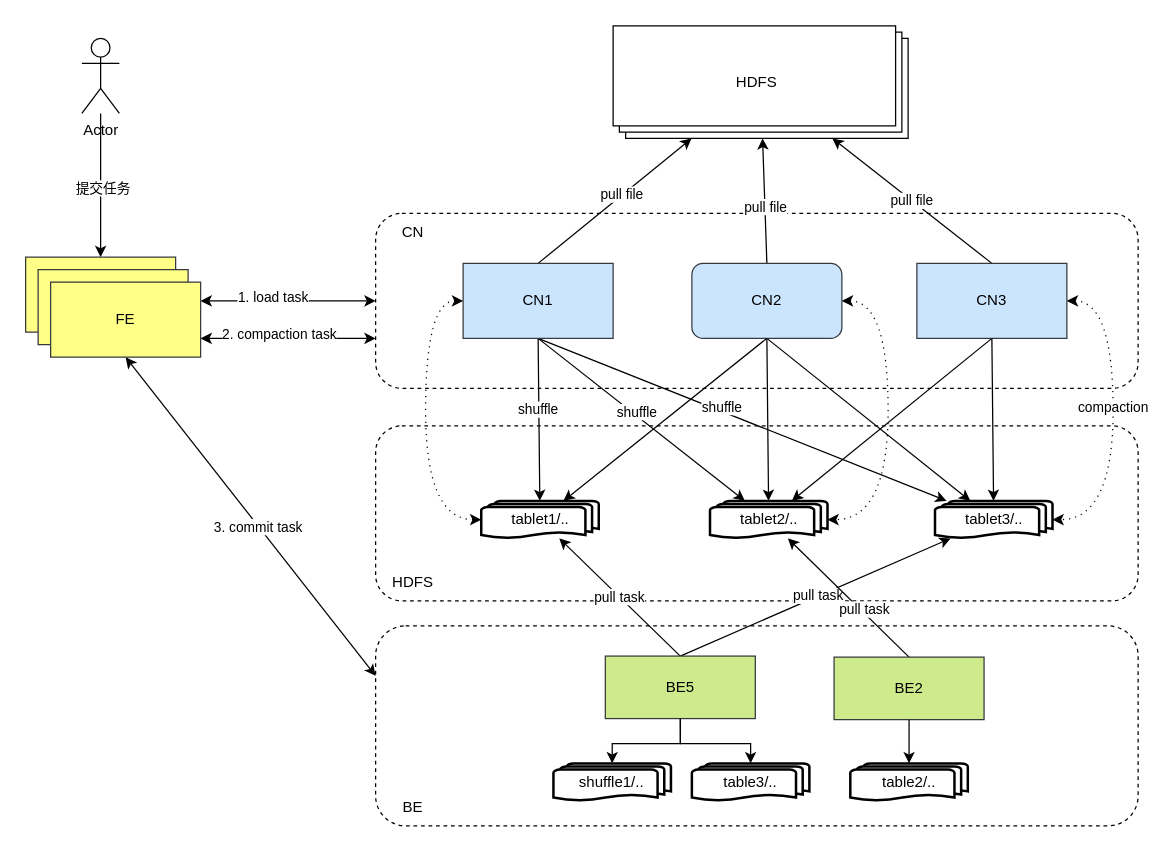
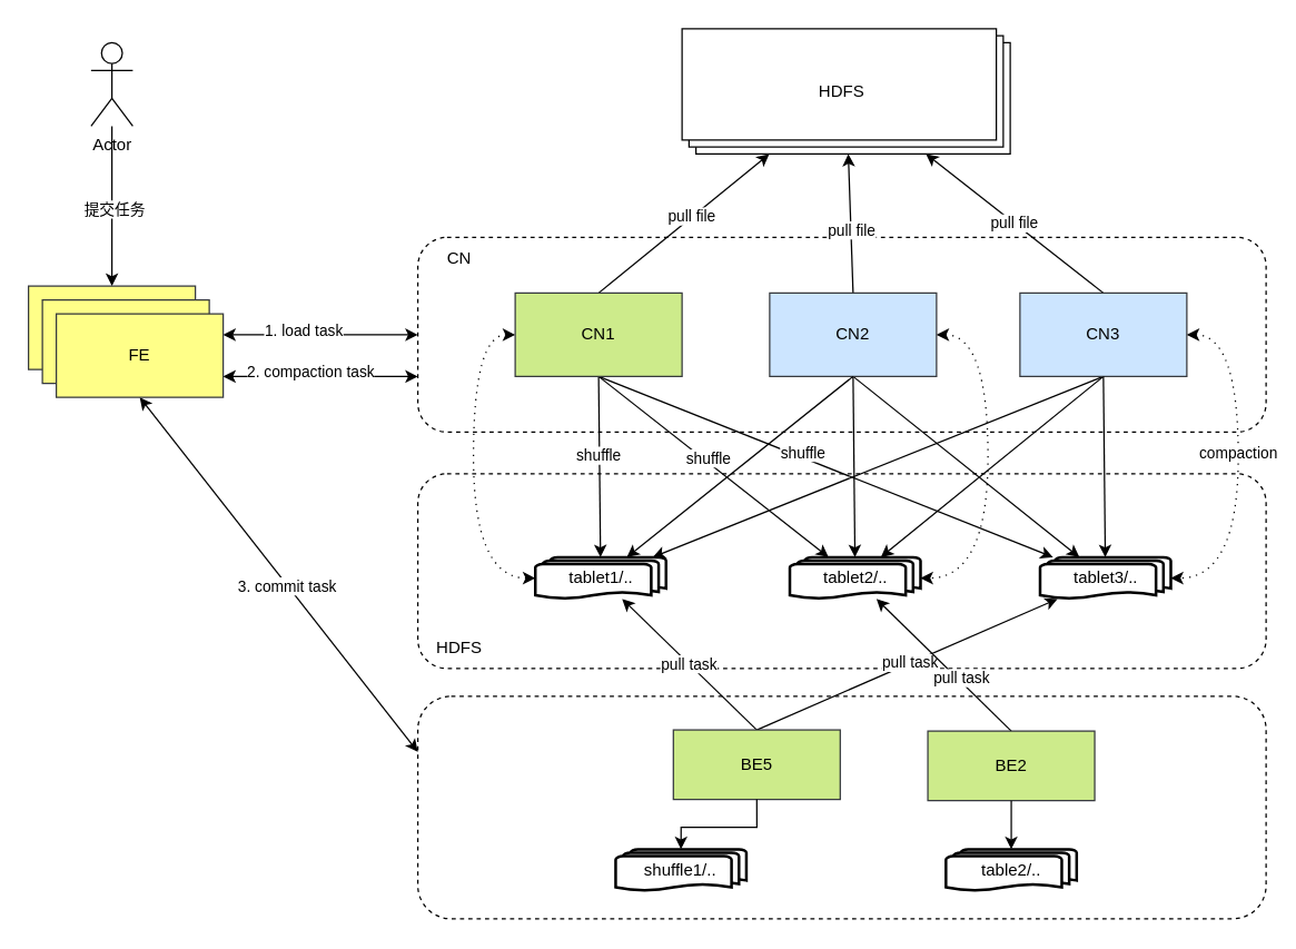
  <mxCell id="0" />
  <mxCell id="1" parent="0" />
  <mxCell id="2" value="" style="rounded=1;whiteSpace=wrap;html=1;dashed=1;" vertex="1" parent="1"><mxGeometry x="300" y="340" width="610" height="140" as="geometry" /></mxCell>
  <mxCell id="3" value="" style="rounded=1;whiteSpace=wrap;html=1;dashed=1;" vertex="1" parent="1"><mxGeometry x="300" y="170" width="610" height="140" as="geometry" /></mxCell>
  <mxCell id="4" style="rounded=0;orthogonalLoop=1;jettySize=auto;html=1;exitX=0.5;exitY=1;exitDx=0;exitDy=0;" edge="1" parent="1" source="12" target="22"><mxGeometry relative="1" as="geometry" /></mxCell>
  <mxCell id="5" value="shuffle" style="edgeLabel;html=1;align=center;verticalAlign=middle;resizable=0;points=[];" vertex="1" connectable="0" parent="4"><mxGeometry x="-0.14" y="-1" relative="1" as="geometry"><mxPoint as="offset" /></mxGeometry></mxCell>
  <mxCell id="6" style="rounded=0;orthogonalLoop=1;jettySize=auto;html=1;exitX=0.5;exitY=1;exitDx=0;exitDy=0;" edge="1" parent="1" source="12" target="23"><mxGeometry relative="1" as="geometry" /></mxCell>
  <mxCell id="7" value="shuffle" style="edgeLabel;html=1;align=center;verticalAlign=middle;resizable=0;points=[];" vertex="1" connectable="0" parent="6"><mxGeometry x="-0.07" y="2" relative="1" as="geometry"><mxPoint as="offset" /></mxGeometry></mxCell>
  <mxCell id="8" style="rounded=0;orthogonalLoop=1;jettySize=auto;html=1;exitX=0.5;exitY=1;exitDx=0;exitDy=0;" edge="1" parent="1" source="12" target="24"><mxGeometry relative="1" as="geometry" /></mxCell>
  <mxCell id="9" value="shuffle" style="edgeLabel;html=1;align=center;verticalAlign=middle;resizable=0;points=[];" vertex="1" connectable="0" parent="8"><mxGeometry x="-0.113" y="3" relative="1" as="geometry"><mxPoint as="offset" /></mxGeometry></mxCell>
  <mxCell id="10" style="rounded=0;orthogonalLoop=1;jettySize=auto;html=1;exitX=0.5;exitY=0;exitDx=0;exitDy=0;" edge="1" parent="1" source="12" target="49"><mxGeometry relative="1" as="geometry" /></mxCell>
  <mxCell id="11" value="pull file" style="edgeLabel;html=1;align=center;verticalAlign=middle;resizable=0;points=[];" vertex="1" connectable="0" parent="10"><mxGeometry x="0.103" y="1" relative="1" as="geometry"><mxPoint as="offset" /></mxGeometry></mxCell>
- <mxCell id="12" value="CN1" style="rounded=0;whiteSpace=wrap;html=1;fillColor=#cce5ff;strokeColor=#36393d;" vertex="1" parent="1"><mxGeometry x="370" y="210" width="120" height="60" as="geometry" /></mxCell>
+ <mxCell id="12" value="CN1" style="rounded=0;whiteSpace=wrap;html=1;fillColor=#cdeb8b;strokeColor=#36393d;" vertex="1" parent="1"><mxGeometry x="370" y="210" width="120" height="60" as="geometry" /></mxCell>
  <mxCell id="13" style="rounded=0;orthogonalLoop=1;jettySize=auto;html=1;exitX=0.5;exitY=1;exitDx=0;exitDy=0;" edge="1" parent="1" source="17" target="23"><mxGeometry relative="1" as="geometry" /></mxCell>
  <mxCell id="14" style="rounded=0;orthogonalLoop=1;jettySize=auto;html=1;exitX=0.5;exitY=1;exitDx=0;exitDy=0;" edge="1" parent="1" source="17" target="24"><mxGeometry relative="1" as="geometry" /></mxCell>
  <mxCell id="15" style="rounded=0;orthogonalLoop=1;jettySize=auto;html=1;exitX=0.5;exitY=0;exitDx=0;exitDy=0;" edge="1" parent="1" source="17" target="49"><mxGeometry relative="1" as="geometry" /></mxCell>
  <mxCell id="16" value="pull file" style="edgeLabel;html=1;align=center;verticalAlign=middle;resizable=0;points=[];" vertex="1" connectable="0" parent="15"><mxGeometry x="-0.08" relative="1" as="geometry"><mxPoint as="offset" /></mxGeometry></mxCell>
- <mxCell id="17" value="CN2" style="whiteSpace=wrap;html=1;fillColor=#cce5ff;strokeColor=#36393d;rounded=1;" vertex="1" parent="1"><mxGeometry x="553" y="210" width="120" height="60" as="geometry" /></mxCell>
+ <mxCell id="17" value="CN2" style="rounded=0;whiteSpace=wrap;html=1;fillColor=#cce5ff;strokeColor=#36393d;" vertex="1" parent="1"><mxGeometry x="553" y="210" width="120" height="60" as="geometry" /></mxCell>
+ <mxCell id="18" style="rounded=0;orthogonalLoop=1;jettySize=auto;html=1;exitX=0.5;exitY=1;exitDx=0;exitDy=0;" edge="1" parent="1" source="21" target="22"><mxGeometry relative="1" as="geometry" /></mxCell>
  <mxCell id="19" style="rounded=0;orthogonalLoop=1;jettySize=auto;html=1;exitX=0.5;exitY=1;exitDx=0;exitDy=0;" edge="1" parent="1" source="21" target="23"><mxGeometry relative="1" as="geometry" /></mxCell>
  <mxCell id="20" value="pull file" style="rounded=0;orthogonalLoop=1;jettySize=auto;html=1;exitX=0.5;exitY=0;exitDx=0;exitDy=0;" edge="1" parent="1" source="21" target="49"><mxGeometry relative="1" as="geometry" /></mxCell>
  <mxCell id="21" value="CN3" style="rounded=0;whiteSpace=wrap;html=1;fillColor=#cce5ff;strokeColor=#36393d;" vertex="1" parent="1"><mxGeometry x="733" y="210" width="120" height="60" as="geometry" /></mxCell>
  <mxCell id="22" value="tablet1/.." style="strokeWidth=2;html=1;shape=mxgraph.flowchart.multi-document;whiteSpace=wrap;" vertex="1" parent="1"><mxGeometry x="384.5" y="400" width="94" height="30" as="geometry" /></mxCell>
  <mxCell id="23" value="tablet2/.." style="strokeWidth=2;html=1;shape=mxgraph.flowchart.multi-document;whiteSpace=wrap;" vertex="1" parent="1"><mxGeometry x="567.5" y="400" width="94" height="30" as="geometry" /></mxCell>
  <mxCell id="24" value="tablet3/.." style="strokeWidth=2;html=1;shape=mxgraph.flowchart.multi-document;whiteSpace=wrap;" vertex="1" parent="1"><mxGeometry x="747.5" y="400" width="94" height="30" as="geometry" /></mxCell>
  <mxCell id="25" style="rounded=0;orthogonalLoop=1;jettySize=auto;html=1;exitX=0.5;exitY=1;exitDx=0;exitDy=0;" edge="1" parent="1" source="17" target="22"><mxGeometry relative="1" as="geometry" /></mxCell>
  <mxCell id="26" style="rounded=0;orthogonalLoop=1;jettySize=auto;html=1;exitX=0.5;exitY=1;exitDx=0;exitDy=0;" edge="1" parent="1" source="21" target="24"><mxGeometry relative="1" as="geometry" /></mxCell>
  <mxCell id="27" value="" style="edgeStyle=orthogonalEdgeStyle;rounded=0;orthogonalLoop=1;jettySize=auto;html=1;exitX=0;exitY=0.5;exitDx=0;exitDy=0;entryX=0;entryY=0.5;entryDx=0;entryDy=0;entryPerimeter=0;dashed=1;curved=1;dashPattern=1 4;startArrow=classic;startFill=1;" edge="1" parent="1" source="12" target="22"><mxGeometry relative="1" as="geometry"><Array as="points"><mxPoint x="340" y="240" /><mxPoint x="340" y="415" /></Array></mxGeometry></mxCell>
  <mxCell id="28" value="compaction" style="edgeLabel;html=1;align=center;verticalAlign=middle;resizable=0;points=[];" vertex="1" connectable="0" parent="27"><mxGeometry x="-0.07" y="-1" relative="1" as="geometry"><mxPoint x="-10" y="254" as="offset" /></mxGeometry></mxCell>
  <mxCell id="29" style="edgeStyle=orthogonalEdgeStyle;rounded=0;orthogonalLoop=1;jettySize=auto;html=1;exitX=1;exitY=0.5;exitDx=0;exitDy=0;entryX=1;entryY=0.5;entryDx=0;entryDy=0;entryPerimeter=0;dashed=1;dashPattern=1 4;startArrow=classic;startFill=1;curved=1;" edge="1" parent="1" source="21" target="24"><mxGeometry relative="1" as="geometry"><Array as="points"><mxPoint x="890" y="240" /><mxPoint x="890" y="415" /></Array></mxGeometry></mxCell>
  <mxCell id="30" value="compaction" style="edgeLabel;html=1;align=center;verticalAlign=middle;resizable=0;points=[];" vertex="1" connectable="0" parent="29"><mxGeometry x="-0.071" y="-1" relative="1" as="geometry"><mxPoint as="offset" /></mxGeometry></mxCell>
  <mxCell id="31" style="edgeStyle=orthogonalEdgeStyle;rounded=0;orthogonalLoop=1;jettySize=auto;html=1;exitX=1;exitY=0.5;exitDx=0;exitDy=0;entryX=1;entryY=0.5;entryDx=0;entryDy=0;entryPerimeter=0;dashed=1;dashPattern=1 4;startArrow=classic;startFill=1;curved=1;" edge="1" parent="1" source="17" target="23"><mxGeometry relative="1" as="geometry"><Array as="points"><mxPoint x="710" y="240" /><mxPoint x="710" y="415" /></Array></mxGeometry></mxCell>
  <mxCell id="32" value="" style="rounded=1;whiteSpace=wrap;html=1;dashed=1;" vertex="1" parent="1"><mxGeometry x="300" y="500" width="610" height="160" as="geometry" /></mxCell>
  <mxCell id="33" value="pull task" style="rounded=0;orthogonalLoop=1;jettySize=auto;html=1;exitX=0.5;exitY=0;exitDx=0;exitDy=0;" edge="1" parent="1" source="37" target="22"><mxGeometry relative="1" as="geometry" /></mxCell>
  <mxCell id="34" style="rounded=0;orthogonalLoop=1;jettySize=auto;html=1;exitX=0.5;exitY=0;exitDx=0;exitDy=0;" edge="1" parent="1" source="37" target="24"><mxGeometry relative="1" as="geometry" /></mxCell>
  <mxCell id="35" value="pull task" style="edgeLabel;html=1;align=center;verticalAlign=middle;resizable=0;points=[];" vertex="1" connectable="0" parent="34"><mxGeometry x="0.019" y="1" relative="1" as="geometry"><mxPoint as="offset" /></mxGeometry></mxCell>
- <mxCell id="36" style="edgeStyle=orthogonalEdgeStyle;rounded=0;orthogonalLoop=1;jettySize=auto;html=1;exitX=0.5;exitY=1;exitDx=0;exitDy=0;" edge="1" parent="1" source="37" target="48"><mxGeometry relative="1" as="geometry" /></mxCell>
  <mxCell id="37" value="BE5" style="rounded=0;whiteSpace=wrap;html=1;fillColor=#cdeb8b;strokeColor=#36393d;" vertex="1" parent="1"><mxGeometry x="483.75" y="524.17" width="120" height="50" as="geometry" /></mxCell>
  <mxCell id="38" style="rounded=0;orthogonalLoop=1;jettySize=auto;html=1;exitX=0.5;exitY=0;exitDx=0;exitDy=0;" edge="1" parent="1" source="40" target="23"><mxGeometry relative="1" as="geometry" /></mxCell>
  <mxCell id="39" value="pull task" style="edgeLabel;html=1;align=center;verticalAlign=middle;resizable=0;points=[];" vertex="1" connectable="0" parent="38"><mxGeometry x="-0.212" y="-2" relative="1" as="geometry"><mxPoint as="offset" /></mxGeometry></mxCell>
  <mxCell id="40" value="BE2" style="rounded=0;whiteSpace=wrap;html=1;fillColor=#cdeb8b;strokeColor=#36393d;" vertex="1" parent="1"><mxGeometry x="666.75" y="525" width="120" height="50" as="geometry" /></mxCell>
  <mxCell id="41" value="shuffle1/.." style="strokeWidth=2;html=1;shape=mxgraph.flowchart.multi-document;whiteSpace=wrap;" vertex="1" parent="1"><mxGeometry x="442.25" y="610" width="94" height="30" as="geometry" /></mxCell>
  <mxCell id="42" value="table2/.." style="strokeWidth=2;html=1;shape=mxgraph.flowchart.multi-document;whiteSpace=wrap;" vertex="1" parent="1"><mxGeometry x="679.75" y="610" width="94" height="30" as="geometry" /></mxCell>
  <mxCell id="43" style="edgeStyle=orthogonalEdgeStyle;rounded=0;orthogonalLoop=1;jettySize=auto;html=1;exitX=0.5;exitY=1;exitDx=0;exitDy=0;entryX=0.5;entryY=0;entryDx=0;entryDy=0;entryPerimeter=0;" edge="1" parent="1" source="37" target="41"><mxGeometry relative="1" as="geometry" /></mxCell>
  <mxCell id="44" style="edgeStyle=orthogonalEdgeStyle;rounded=0;orthogonalLoop=1;jettySize=auto;html=1;exitX=0.5;exitY=1;exitDx=0;exitDy=0;entryX=0.5;entryY=0;entryDx=0;entryDy=0;entryPerimeter=0;" edge="1" parent="1" source="40" target="42"><mxGeometry relative="1" as="geometry" /></mxCell>
  <mxCell id="45" value="CN" style="text;html=1;align=center;verticalAlign=middle;whiteSpace=wrap;rounded=0;" vertex="1" parent="1"><mxGeometry x="300" y="170" width="60" height="30" as="geometry" /></mxCell>
  <mxCell id="46" value="HDFS" style="text;html=1;align=center;verticalAlign=middle;whiteSpace=wrap;rounded=0;" vertex="1" parent="1"><mxGeometry x="300" y="450" width="60" height="30" as="geometry" /></mxCell>
- <mxCell id="47" value="BE" style="text;html=1;align=center;verticalAlign=middle;whiteSpace=wrap;rounded=0;" vertex="1" parent="1"><mxGeometry x="300" y="630" width="60" height="30" as="geometry" /></mxCell>
- <mxCell id="48" value="table3/.." style="strokeWidth=2;html=1;shape=mxgraph.flowchart.multi-document;whiteSpace=wrap;" vertex="1" parent="1"><mxGeometry x="553" y="610" width="94" height="30" as="geometry" /></mxCell>
  <mxCell id="49" value="" style="shape=mxgraph.basic.layered_rect;whiteSpace=wrap;html=1;verticalLabelPosition=bottom;verticalAlign=top;dx=10;outlineConnect=0;" vertex="1" parent="1"><mxGeometry x="490" y="20" width="236" height="90" as="geometry" /></mxCell>
  <mxCell id="50" value="HDFS" style="text;html=1;align=center;verticalAlign=middle;whiteSpace=wrap;rounded=0;" vertex="1" parent="1"><mxGeometry x="575" y="50" width="60" height="30" as="geometry" /></mxCell>
  <mxCell id="51" value="FE" style="rounded=0;whiteSpace=wrap;html=1;fillColor=#ffff88;strokeColor=#36393d;" vertex="1" parent="1"><mxGeometry x="20" y="205" width="120" height="60" as="geometry" /></mxCell>
  <mxCell id="52" style="edgeStyle=orthogonalEdgeStyle;rounded=0;orthogonalLoop=1;jettySize=auto;html=1;" edge="1" parent="1" source="54" target="51"><mxGeometry relative="1" as="geometry" /></mxCell>
  <mxCell id="53" value="提交任务" style="edgeLabel;html=1;align=center;verticalAlign=middle;resizable=0;points=[];" vertex="1" connectable="0" parent="52"><mxGeometry x="0.025" y="1" relative="1" as="geometry"><mxPoint as="offset" /></mxGeometry></mxCell>
  <mxCell id="54" value="Actor" style="shape=umlActor;verticalLabelPosition=bottom;verticalAlign=top;html=1;outlineConnect=0;" vertex="1" parent="1"><mxGeometry x="65" y="30" width="30" height="60" as="geometry" /></mxCell>
  <mxCell id="55" value="FE" style="rounded=0;whiteSpace=wrap;html=1;fillColor=#ffff88;strokeColor=#36393d;" vertex="1" parent="1"><mxGeometry x="30" y="215" width="120" height="60" as="geometry" /></mxCell>
  <mxCell id="56" style="rounded=0;orthogonalLoop=1;jettySize=auto;html=1;entryX=0;entryY=0.5;entryDx=0;entryDy=0;exitX=1;exitY=0.25;exitDx=0;exitDy=0;startArrow=classic;startFill=1;" edge="1" parent="1" source="62" target="3"><mxGeometry relative="1" as="geometry" /></mxCell>
  <mxCell id="57" value="1. load task" style="edgeLabel;html=1;align=center;verticalAlign=middle;resizable=0;points=[];" vertex="1" connectable="0" parent="56"><mxGeometry x="-0.18" y="4" relative="1" as="geometry"><mxPoint as="offset" /></mxGeometry></mxCell>
  <mxCell id="58" style="edgeStyle=orthogonalEdgeStyle;rounded=0;orthogonalLoop=1;jettySize=auto;html=1;exitX=1;exitY=0.75;exitDx=0;exitDy=0;startArrow=classic;startFill=1;" edge="1" parent="1" source="62"><mxGeometry relative="1" as="geometry"><mxPoint x="300" y="270" as="targetPoint" /></mxGeometry></mxCell>
  <mxCell id="59" value="2. compaction task" style="edgeLabel;html=1;align=center;verticalAlign=middle;resizable=0;points=[];" vertex="1" connectable="0" parent="58"><mxGeometry x="-0.124" y="4" relative="1" as="geometry"><mxPoint as="offset" /></mxGeometry></mxCell>
  <mxCell id="60" style="rounded=0;orthogonalLoop=1;jettySize=auto;html=1;exitX=0.5;exitY=1;exitDx=0;exitDy=0;entryX=0;entryY=0.25;entryDx=0;entryDy=0;startArrow=classic;startFill=1;" edge="1" parent="1" source="62" target="32"><mxGeometry relative="1" as="geometry" /></mxCell>
  <mxCell id="61" value="3. commit task" style="edgeLabel;html=1;align=center;verticalAlign=middle;resizable=0;points=[];" vertex="1" connectable="0" parent="60"><mxGeometry x="0.06" y="-1" relative="1" as="geometry"><mxPoint as="offset" /></mxGeometry></mxCell>
  <mxCell id="62" value="FE" style="rounded=0;whiteSpace=wrap;html=1;fillColor=#ffff88;strokeColor=#36393d;" vertex="1" parent="1"><mxGeometry x="40" y="225" width="120" height="60" as="geometry" /></mxCell>
